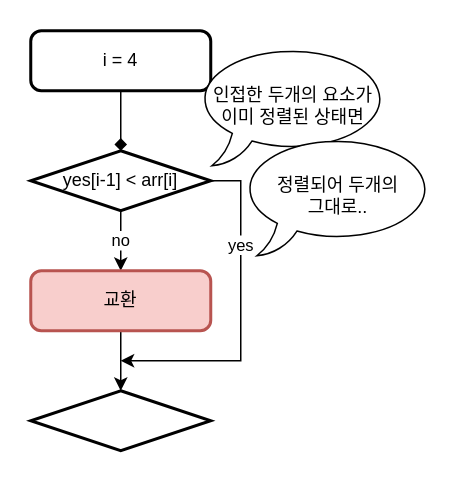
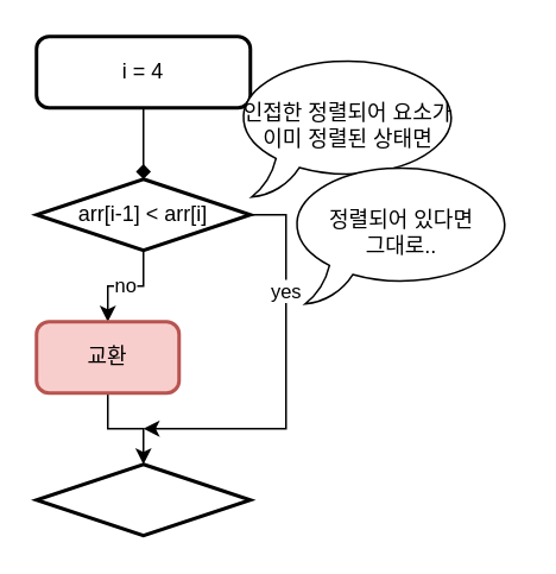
  <mxCell id="0" />
  <mxCell id="1" parent="0" />
  <mxCell id="2" value="" style="edgeStyle=orthogonalEdgeStyle;rounded=0;orthogonalLoop=1;jettySize=auto;html=1;endArrow=diamond;" parent="1" source="3" target="7" edge="1"><mxGeometry relative="1" as="geometry" /></mxCell>
  <mxCell id="3" value="i = 4" style="rounded=1;whiteSpace=wrap;html=1;absoluteArcSize=1;arcSize=14;strokeWidth=2;" parent="1" vertex="1"><mxGeometry x="20" y="20" width="120" height="40" as="geometry" /></mxCell>
  <mxCell id="4" value="no" style="edgeStyle=orthogonalEdgeStyle;rounded=0;orthogonalLoop=1;jettySize=auto;html=1;" parent="1" source="7" target="9" edge="1"><mxGeometry relative="1" as="geometry" /></mxCell>
  <mxCell id="5" style="edgeStyle=orthogonalEdgeStyle;rounded=0;orthogonalLoop=1;jettySize=auto;html=1;exitX=1;exitY=0.5;exitDx=0;exitDy=0;exitPerimeter=0;" parent="1" source="7" edge="1"><mxGeometry relative="1" as="geometry"><mxPoint x="80" y="240" as="targetPoint" /><Array as="points"><mxPoint x="160" y="120" /><mxPoint x="160" y="240" /></Array></mxGeometry></mxCell>
  <mxCell id="6" value="yes" style="edgeLabel;html=1;align=center;verticalAlign=middle;resizable=0;points=[];" parent="5" vertex="1" connectable="0"><mxGeometry x="-0.433" y="-1" relative="1" as="geometry"><mxPoint as="offset" /></mxGeometry></mxCell>
- <mxCell id="7" value="yes[i-1] &amp;lt; arr[i]" style="strokeWidth=2;html=1;shape=mxgraph.flowchart.decision;whiteSpace=wrap;" parent="1" vertex="1"><mxGeometry x="20" y="100" width="120" height="40" as="geometry" /></mxCell>
+ <mxCell id="7" value="arr[i-1] &amp;lt; arr[i]" style="strokeWidth=2;html=1;shape=mxgraph.flowchart.decision;whiteSpace=wrap;" parent="1" vertex="1"><mxGeometry x="20" y="100" width="120" height="40" as="geometry" /></mxCell>
  <mxCell id="8" value="" style="edgeStyle=orthogonalEdgeStyle;rounded=0;orthogonalLoop=1;jettySize=auto;html=1;" parent="1" source="9" target="10" edge="1"><mxGeometry relative="1" as="geometry" /></mxCell>
- <mxCell id="9" value="교환" style="rounded=1;whiteSpace=wrap;html=1;absoluteArcSize=1;arcSize=14;strokeWidth=2;fillColor=#f8cecc;strokeColor=#b85450;" parent="1" vertex="1"><mxGeometry x="20" y="180" width="120" height="40" as="geometry" /></mxCell>
+ <mxCell id="9" value="교환" style="rounded=1;whiteSpace=wrap;html=1;absoluteArcSize=1;arcSize=14;strokeWidth=2;fillColor=#f8cecc;strokeColor=#b85450;" parent="1" vertex="1"><mxGeometry x="20" y="180" width="80" height="40" as="geometry" /></mxCell>
  <mxCell id="10" value="" style="strokeWidth=2;html=1;shape=mxgraph.flowchart.decision;whiteSpace=wrap;" parent="1" vertex="1"><mxGeometry x="20" y="260" width="120" height="40" as="geometry" /></mxCell>
- <mxCell id="11" value="인접한 두개의 요소가&lt;br&gt;이미 정렬된 상태면" style="whiteSpace=wrap;html=1;shape=mxgraph.basic.oval_callout;gradientColor=none;" parent="1" vertex="1"><mxGeometry x="130" y="30" width="130" height="80" as="geometry" /></mxCell>
- <mxCell id="12" value="정렬되어 두개의&lt;br&gt;그대로.." style="whiteSpace=wrap;html=1;shape=mxgraph.basic.oval_callout;gradientColor=none;" parent="1" vertex="1"><mxGeometry x="160" y="90" width="130" height="80" as="geometry" /></mxCell>
+ <mxCell id="11" value="인접한 정렬되어 요소가&lt;br&gt;이미 정렬된 상태면" style="whiteSpace=wrap;html=1;shape=mxgraph.basic.oval_callout;gradientColor=none;" parent="1" vertex="1"><mxGeometry x="130" y="30" width="130" height="80" as="geometry" /></mxCell>
+ <mxCell id="12" value="정렬되어 있다면&lt;br&gt;그대로.." style="whiteSpace=wrap;html=1;shape=mxgraph.basic.oval_callout;gradientColor=none;" parent="1" vertex="1"><mxGeometry x="160" y="90" width="130" height="80" as="geometry" /></mxCell>
